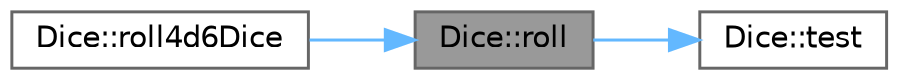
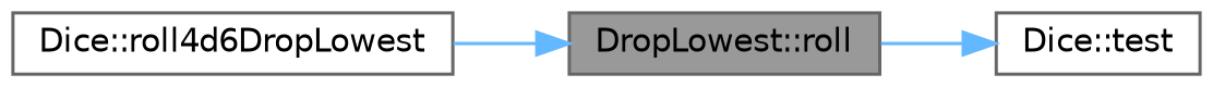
  digraph {
    rankdir=RL
    node [color=grey40 fillcolor=white fontname=Helvetica fontsize=10 shape=box style=filled]
    edge [color=steelblue1 dir=back fontname=Helvetica fontsize=10 labelfontname=Helvetica labelfontsize=10 style=solid]
-   n1 [color=gray40 fillcolor=grey60 fontcolor=black height=0.2 label="Dice::roll" width=0.4]
-   n2 [height=0.2 label="Dice::roll4d6Dice" width=0.4]
+   n1 [color=gray40 fillcolor=grey60 fontcolor=black height=0.2 label="DropLowest::roll" width=0.4]
+   n2 [height=0.2 label="Dice::roll4d6DropLowest" width=0.4]
    n3 [height=0.2 label="Dice::test" width=0.4]
    n1 -> n2
    n3 -> n1
  }
